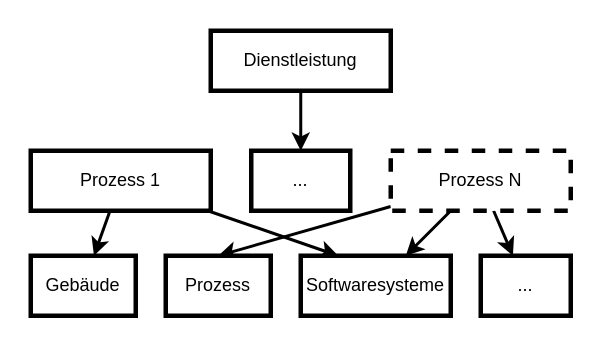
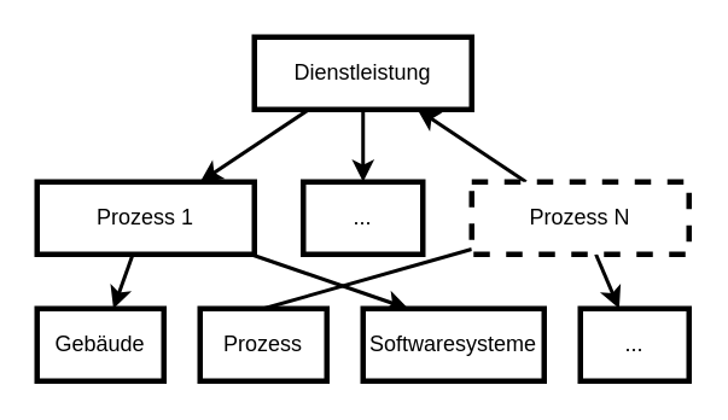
  <mxCell id="0" />
  <mxCell id="1" parent="0" />
+ <mxCell id="2" style="rounded=0;orthogonalLoop=1;jettySize=auto;html=1;strokeWidth=2;" parent="1" source="4" target="7" edge="1"><mxGeometry relative="1" as="geometry" /></mxCell>
  <mxCell id="3" style="edgeStyle=none;rounded=0;orthogonalLoop=1;jettySize=auto;html=1;strokeWidth=2;" parent="1" source="4" target="16" edge="1"><mxGeometry relative="1" as="geometry" /></mxCell>
  <mxCell id="4" value="Dienstleistung" style="rounded=0;whiteSpace=wrap;html=1;strokeWidth=3;" parent="1" vertex="1"><mxGeometry x="140" y="20" width="120" height="40" as="geometry" /></mxCell>
  <mxCell id="5" style="edgeStyle=none;rounded=0;orthogonalLoop=1;jettySize=auto;html=1;strokeWidth=2;" parent="1" source="7" target="12" edge="1"><mxGeometry relative="1" as="geometry" /></mxCell>
  <mxCell id="6" style="edgeStyle=none;rounded=0;orthogonalLoop=1;jettySize=auto;html=1;entryX=0.25;entryY=0;entryDx=0;entryDy=0;strokeWidth=2;" parent="1" source="7" target="14" edge="1"><mxGeometry relative="1" as="geometry" /></mxCell>
  <mxCell id="7" value="Prozess 1" style="rounded=0;whiteSpace=wrap;html=1;strokeWidth=3;" parent="1" vertex="1"><mxGeometry x="20" y="100" width="120" height="40" as="geometry" /></mxCell>
- <mxCell id="8" style="edgeStyle=none;rounded=0;orthogonalLoop=1;jettySize=auto;html=1;strokeWidth=2;" parent="1" source="11" target="14" edge="1"><mxGeometry relative="1" as="geometry" /></mxCell>
- <mxCell id="9" style="edgeStyle=none;rounded=0;orthogonalLoop=1;jettySize=auto;html=1;entryX=0.5;entryY=0;entryDx=0;entryDy=0;strokeWidth=2;" parent="1" source="11" target="13" edge="1"><mxGeometry relative="1" as="geometry" /></mxCell>
+ <mxCell id="8" style="edgeStyle=none;rounded=0;orthogonalLoop=1;jettySize=auto;html=1;strokeWidth=2;" parent="1" source="11" target="4" edge="1"><mxGeometry relative="1" as="geometry" /></mxCell>
+ <mxCell id="9" style="edgeStyle=none;rounded=0;orthogonalLoop=1;jettySize=auto;html=1;entryX=0.5;entryY=0;entryDx=0;entryDy=0;strokeWidth=2;endArrow=none;" parent="1" source="11" target="13" edge="1"><mxGeometry relative="1" as="geometry" /></mxCell>
  <mxCell id="10" style="edgeStyle=none;rounded=0;orthogonalLoop=1;jettySize=auto;html=1;strokeWidth=2;" parent="1" source="11" target="15" edge="1"><mxGeometry relative="1" as="geometry" /></mxCell>
  <mxCell id="11" value="Prozess N" style="rounded=0;whiteSpace=wrap;html=1;strokeWidth=3;dashed=1;" parent="1" vertex="1"><mxGeometry x="260" y="100" width="120" height="40" as="geometry" /></mxCell>
  <mxCell id="12" value="Gebäude" style="rounded=0;whiteSpace=wrap;html=1;strokeWidth=3;" parent="1" vertex="1"><mxGeometry x="20" y="170" width="70" height="40" as="geometry" /></mxCell>
  <mxCell id="13" value="Prozess" style="rounded=0;whiteSpace=wrap;html=1;strokeWidth=3;" parent="1" vertex="1"><mxGeometry x="110" y="170" width="70" height="40" as="geometry" /></mxCell>
  <mxCell id="14" value="Softwaresysteme" style="rounded=0;whiteSpace=wrap;html=1;strokeWidth=3;" parent="1" vertex="1"><mxGeometry x="200" y="170" width="100" height="40" as="geometry" /></mxCell>
  <mxCell id="15" value="..." style="rounded=0;whiteSpace=wrap;html=1;strokeWidth=3;" parent="1" vertex="1"><mxGeometry x="320" y="170" width="60" height="40" as="geometry" /></mxCell>
  <mxCell id="16" value="..." style="rounded=0;whiteSpace=wrap;html=1;strokeWidth=3;" parent="1" vertex="1"><mxGeometry x="167" y="100" width="66" height="40" as="geometry" /></mxCell>
